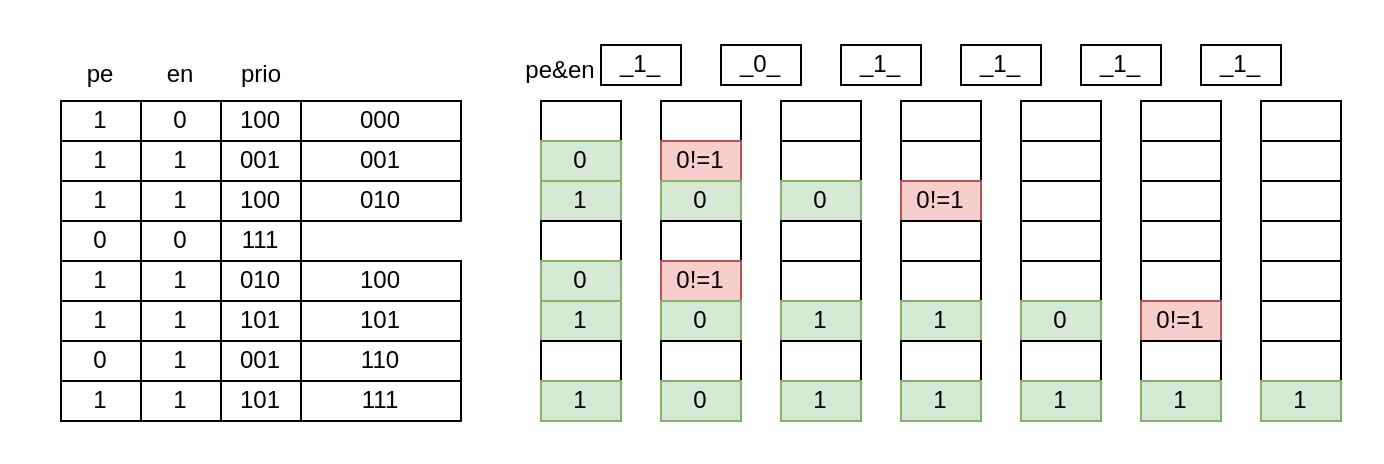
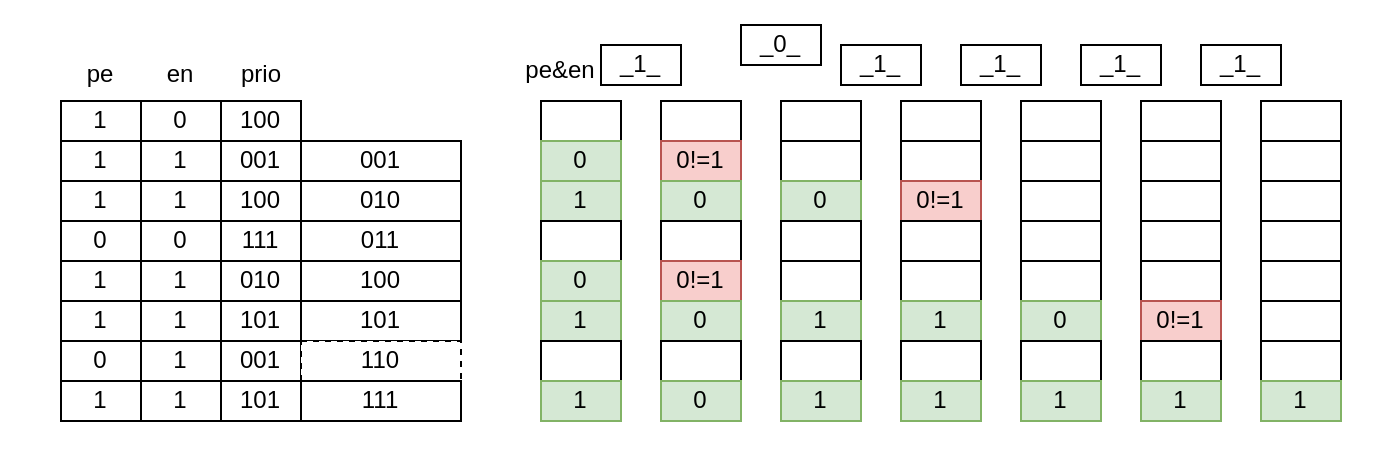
  <mxCell id="0" />
  <mxCell id="1" parent="0" />
  <mxCell id="2" value="100" style="rounded=0;whiteSpace=wrap;html=1;" vertex="1" parent="1"><mxGeometry x="110" y="50" width="40" height="20" as="geometry" /></mxCell>
- <mxCell id="3" value="000" style="rounded=0;whiteSpace=wrap;html=1;" vertex="1" parent="1"><mxGeometry x="150" y="50" width="80" height="20" as="geometry" /></mxCell>
  <mxCell id="4" value="001" style="rounded=0;whiteSpace=wrap;html=1;" vertex="1" parent="1"><mxGeometry x="110" y="70" width="40" height="20" as="geometry" /></mxCell>
  <mxCell id="5" value="001" style="rounded=0;whiteSpace=wrap;html=1;" vertex="1" parent="1"><mxGeometry x="150" y="70" width="80" height="20" as="geometry" /></mxCell>
  <mxCell id="6" value="100" style="rounded=0;whiteSpace=wrap;html=1;" vertex="1" parent="1"><mxGeometry x="110" y="90" width="40" height="20" as="geometry" /></mxCell>
  <mxCell id="7" value="010" style="rounded=0;whiteSpace=wrap;html=1;" vertex="1" parent="1"><mxGeometry x="150" y="90" width="80" height="20" as="geometry" /></mxCell>
  <mxCell id="8" value="111" style="rounded=0;whiteSpace=wrap;html=1;" vertex="1" parent="1"><mxGeometry x="110" y="110" width="40" height="20" as="geometry" /></mxCell>
+ <mxCell id="9" value="011" style="rounded=0;whiteSpace=wrap;html=1;" vertex="1" parent="1"><mxGeometry x="150" y="110" width="80" height="20" as="geometry" /></mxCell>
  <mxCell id="10" value="010" style="rounded=0;whiteSpace=wrap;html=1;" vertex="1" parent="1"><mxGeometry x="110" y="130" width="40" height="20" as="geometry" /></mxCell>
  <mxCell id="11" value="100" style="rounded=0;whiteSpace=wrap;html=1;" vertex="1" parent="1"><mxGeometry x="150" y="130" width="80" height="20" as="geometry" /></mxCell>
  <mxCell id="12" value="101" style="rounded=0;whiteSpace=wrap;html=1;" vertex="1" parent="1"><mxGeometry x="110" y="150" width="40" height="20" as="geometry" /></mxCell>
  <mxCell id="13" value="101" style="rounded=0;whiteSpace=wrap;html=1;" vertex="1" parent="1"><mxGeometry x="150" y="150" width="80" height="20" as="geometry" /></mxCell>
  <mxCell id="14" value="001" style="rounded=0;whiteSpace=wrap;html=1;" vertex="1" parent="1"><mxGeometry x="110" y="170" width="40" height="20" as="geometry" /></mxCell>
- <mxCell id="15" value="110" style="rounded=0;whiteSpace=wrap;html=1;" vertex="1" parent="1"><mxGeometry x="150" y="170" width="80" height="20" as="geometry" /></mxCell>
+ <mxCell id="15" value="110" style="rounded=0;whiteSpace=wrap;html=1;dashed=1;" vertex="1" parent="1"><mxGeometry x="150" y="170" width="80" height="20" as="geometry" /></mxCell>
  <mxCell id="16" value="101" style="rounded=0;whiteSpace=wrap;html=1;" vertex="1" parent="1"><mxGeometry x="110" y="190" width="40" height="20" as="geometry" /></mxCell>
  <mxCell id="17" value="111" style="rounded=0;whiteSpace=wrap;html=1;" vertex="1" parent="1"><mxGeometry x="150" y="190" width="80" height="20" as="geometry" /></mxCell>
  <mxCell id="18" value="en" style="text;html=1;strokeColor=none;fillColor=none;align=center;verticalAlign=middle;whiteSpace=wrap;rounded=0;" vertex="1" parent="1"><mxGeometry x="60" y="22" width="60" height="30" as="geometry" /></mxCell>
  <mxCell id="19" value="prio" style="text;html=1;align=center;verticalAlign=middle;resizable=0;points=[];autosize=1;strokeColor=none;fillColor=none;" vertex="1" parent="1"><mxGeometry x="110" y="22" width="40" height="30" as="geometry" /></mxCell>
  <mxCell id="20" value="0" style="rounded=0;whiteSpace=wrap;html=1;" vertex="1" parent="1"><mxGeometry x="70" y="50" width="40" height="20" as="geometry" /></mxCell>
  <mxCell id="21" value="1" style="rounded=0;whiteSpace=wrap;html=1;" vertex="1" parent="1"><mxGeometry x="70" y="70" width="40" height="20" as="geometry" /></mxCell>
  <mxCell id="22" value="1" style="rounded=0;whiteSpace=wrap;html=1;" vertex="1" parent="1"><mxGeometry x="70" y="90" width="40" height="20" as="geometry" /></mxCell>
  <mxCell id="23" value="0" style="rounded=0;whiteSpace=wrap;html=1;" vertex="1" parent="1"><mxGeometry x="70" y="110" width="40" height="20" as="geometry" /></mxCell>
  <mxCell id="24" value="1" style="rounded=0;whiteSpace=wrap;html=1;" vertex="1" parent="1"><mxGeometry x="70" y="130" width="40" height="20" as="geometry" /></mxCell>
  <mxCell id="25" value="1" style="rounded=0;whiteSpace=wrap;html=1;" vertex="1" parent="1"><mxGeometry x="70" y="150" width="40" height="20" as="geometry" /></mxCell>
  <mxCell id="26" value="1" style="rounded=0;whiteSpace=wrap;html=1;" vertex="1" parent="1"><mxGeometry x="70" y="170" width="40" height="20" as="geometry" /></mxCell>
  <mxCell id="27" value="1" style="rounded=0;whiteSpace=wrap;html=1;" vertex="1" parent="1"><mxGeometry x="70" y="190" width="40" height="20" as="geometry" /></mxCell>
  <mxCell id="28" value="" style="rounded=0;whiteSpace=wrap;html=1;" vertex="1" parent="1"><mxGeometry x="270" y="50" width="40" height="20" as="geometry" /></mxCell>
  <mxCell id="29" value="0" style="rounded=0;whiteSpace=wrap;html=1;fillColor=#d5e8d4;strokeColor=#82b366;" vertex="1" parent="1"><mxGeometry x="270" y="70" width="40" height="20" as="geometry" /></mxCell>
  <mxCell id="30" value="1" style="rounded=0;whiteSpace=wrap;html=1;fillColor=#d5e8d4;strokeColor=#82b366;" vertex="1" parent="1"><mxGeometry x="270" y="90" width="40" height="20" as="geometry" /></mxCell>
  <mxCell id="31" value="" style="rounded=0;whiteSpace=wrap;html=1;" vertex="1" parent="1"><mxGeometry x="270" y="110" width="40" height="20" as="geometry" /></mxCell>
  <mxCell id="32" value="0" style="rounded=0;whiteSpace=wrap;html=1;fillColor=#d5e8d4;strokeColor=#82b366;" vertex="1" parent="1"><mxGeometry x="270" y="130" width="40" height="20" as="geometry" /></mxCell>
  <mxCell id="33" value="1" style="rounded=0;whiteSpace=wrap;html=1;fillColor=#d5e8d4;strokeColor=#82b366;" vertex="1" parent="1"><mxGeometry x="270" y="150" width="40" height="20" as="geometry" /></mxCell>
  <mxCell id="34" value="" style="rounded=0;whiteSpace=wrap;html=1;" vertex="1" parent="1"><mxGeometry x="270" y="170" width="40" height="20" as="geometry" /></mxCell>
  <mxCell id="35" value="1" style="rounded=0;whiteSpace=wrap;html=1;fillColor=#d5e8d4;strokeColor=#82b366;" vertex="1" parent="1"><mxGeometry x="270" y="190" width="40" height="20" as="geometry" /></mxCell>
  <mxCell id="36" value="pe" style="text;html=1;strokeColor=none;fillColor=none;align=center;verticalAlign=middle;whiteSpace=wrap;rounded=0;" vertex="1" parent="1"><mxGeometry x="20" y="22" width="60" height="30" as="geometry" /></mxCell>
  <mxCell id="37" value="_1_" style="rounded=0;whiteSpace=wrap;html=1;" vertex="1" parent="1"><mxGeometry x="300" y="22" width="40" height="20" as="geometry" /></mxCell>
  <mxCell id="38" value="1" style="rounded=0;whiteSpace=wrap;html=1;" vertex="1" parent="1"><mxGeometry x="30" y="50" width="40" height="20" as="geometry" /></mxCell>
  <mxCell id="39" value="1" style="rounded=0;whiteSpace=wrap;html=1;" vertex="1" parent="1"><mxGeometry x="30" y="70" width="40" height="20" as="geometry" /></mxCell>
  <mxCell id="40" value="1" style="rounded=0;whiteSpace=wrap;html=1;" vertex="1" parent="1"><mxGeometry x="30" y="90" width="40" height="20" as="geometry" /></mxCell>
  <mxCell id="41" value="0" style="rounded=0;whiteSpace=wrap;html=1;" vertex="1" parent="1"><mxGeometry x="30" y="110" width="40" height="20" as="geometry" /></mxCell>
  <mxCell id="42" value="1" style="rounded=0;whiteSpace=wrap;html=1;" vertex="1" parent="1"><mxGeometry x="30" y="130" width="40" height="20" as="geometry" /></mxCell>
  <mxCell id="43" value="1" style="rounded=0;whiteSpace=wrap;html=1;" vertex="1" parent="1"><mxGeometry x="30" y="150" width="40" height="20" as="geometry" /></mxCell>
  <mxCell id="44" value="0" style="rounded=0;whiteSpace=wrap;html=1;" vertex="1" parent="1"><mxGeometry x="30" y="170" width="40" height="20" as="geometry" /></mxCell>
  <mxCell id="45" value="1" style="rounded=0;whiteSpace=wrap;html=1;" vertex="1" parent="1"><mxGeometry x="30" y="190" width="40" height="20" as="geometry" /></mxCell>
  <mxCell id="46" value="" style="rounded=0;whiteSpace=wrap;html=1;" vertex="1" parent="1"><mxGeometry x="330" y="50" width="40" height="20" as="geometry" /></mxCell>
  <mxCell id="47" value="0!=1" style="rounded=0;whiteSpace=wrap;html=1;fillColor=#f8cecc;strokeColor=#b85450;" vertex="1" parent="1"><mxGeometry x="330" y="70" width="40" height="20" as="geometry" /></mxCell>
  <mxCell id="48" value="0" style="rounded=0;whiteSpace=wrap;html=1;fillColor=#d5e8d4;strokeColor=#82b366;" vertex="1" parent="1"><mxGeometry x="330" y="90" width="40" height="20" as="geometry" /></mxCell>
  <mxCell id="49" value="" style="rounded=0;whiteSpace=wrap;html=1;" vertex="1" parent="1"><mxGeometry x="330" y="110" width="40" height="20" as="geometry" /></mxCell>
  <mxCell id="50" value="0!=1" style="rounded=0;whiteSpace=wrap;html=1;fillColor=#f8cecc;strokeColor=#b85450;" vertex="1" parent="1"><mxGeometry x="330" y="130" width="40" height="20" as="geometry" /></mxCell>
  <mxCell id="51" value="0" style="rounded=0;whiteSpace=wrap;html=1;fillColor=#d5e8d4;strokeColor=#82b366;" vertex="1" parent="1"><mxGeometry x="330" y="150" width="40" height="20" as="geometry" /></mxCell>
  <mxCell id="52" value="" style="rounded=0;whiteSpace=wrap;html=1;" vertex="1" parent="1"><mxGeometry x="330" y="170" width="40" height="20" as="geometry" /></mxCell>
  <mxCell id="53" value="0" style="rounded=0;whiteSpace=wrap;html=1;fillColor=#d5e8d4;strokeColor=#82b366;" vertex="1" parent="1"><mxGeometry x="330" y="190" width="40" height="20" as="geometry" /></mxCell>
  <mxCell id="54" value="" style="rounded=0;whiteSpace=wrap;html=1;" vertex="1" parent="1"><mxGeometry x="390" y="50" width="40" height="20" as="geometry" /></mxCell>
  <mxCell id="55" value="" style="rounded=0;whiteSpace=wrap;html=1;" vertex="1" parent="1"><mxGeometry x="390" y="70" width="40" height="20" as="geometry" /></mxCell>
  <mxCell id="56" value="0" style="rounded=0;whiteSpace=wrap;html=1;fillColor=#d5e8d4;strokeColor=#82b366;" vertex="1" parent="1"><mxGeometry x="390" y="90" width="40" height="20" as="geometry" /></mxCell>
  <mxCell id="57" value="" style="rounded=0;whiteSpace=wrap;html=1;" vertex="1" parent="1"><mxGeometry x="390" y="110" width="40" height="20" as="geometry" /></mxCell>
  <mxCell id="58" value="" style="rounded=0;whiteSpace=wrap;html=1;" vertex="1" parent="1"><mxGeometry x="390" y="130" width="40" height="20" as="geometry" /></mxCell>
  <mxCell id="59" value="1" style="rounded=0;whiteSpace=wrap;html=1;fillColor=#d5e8d4;strokeColor=#82b366;" vertex="1" parent="1"><mxGeometry x="390" y="150" width="40" height="20" as="geometry" /></mxCell>
  <mxCell id="60" value="" style="rounded=0;whiteSpace=wrap;html=1;" vertex="1" parent="1"><mxGeometry x="390" y="170" width="40" height="20" as="geometry" /></mxCell>
  <mxCell id="61" value="1" style="rounded=0;whiteSpace=wrap;html=1;fillColor=#d5e8d4;strokeColor=#82b366;" vertex="1" parent="1"><mxGeometry x="390" y="190" width="40" height="20" as="geometry" /></mxCell>
  <mxCell id="62" value="" style="rounded=0;whiteSpace=wrap;html=1;" vertex="1" parent="1"><mxGeometry x="450" y="50" width="40" height="20" as="geometry" /></mxCell>
  <mxCell id="63" value="" style="rounded=0;whiteSpace=wrap;html=1;" vertex="1" parent="1"><mxGeometry x="450" y="70" width="40" height="20" as="geometry" /></mxCell>
  <mxCell id="64" value="0!=1" style="rounded=0;whiteSpace=wrap;html=1;fillColor=#f8cecc;strokeColor=#b85450;" vertex="1" parent="1"><mxGeometry x="450" y="90" width="40" height="20" as="geometry" /></mxCell>
  <mxCell id="65" value="" style="rounded=0;whiteSpace=wrap;html=1;" vertex="1" parent="1"><mxGeometry x="450" y="110" width="40" height="20" as="geometry" /></mxCell>
  <mxCell id="66" value="" style="rounded=0;whiteSpace=wrap;html=1;" vertex="1" parent="1"><mxGeometry x="450" y="130" width="40" height="20" as="geometry" /></mxCell>
  <mxCell id="67" value="1" style="rounded=0;whiteSpace=wrap;html=1;fillColor=#d5e8d4;strokeColor=#82b366;" vertex="1" parent="1"><mxGeometry x="450" y="150" width="40" height="20" as="geometry" /></mxCell>
  <mxCell id="68" value="" style="rounded=0;whiteSpace=wrap;html=1;" vertex="1" parent="1"><mxGeometry x="450" y="170" width="40" height="20" as="geometry" /></mxCell>
  <mxCell id="69" value="1" style="rounded=0;whiteSpace=wrap;html=1;fillColor=#d5e8d4;strokeColor=#82b366;" vertex="1" parent="1"><mxGeometry x="450" y="190" width="40" height="20" as="geometry" /></mxCell>
  <mxCell id="70" value="" style="rounded=0;whiteSpace=wrap;html=1;" vertex="1" parent="1"><mxGeometry x="510" y="50" width="40" height="20" as="geometry" /></mxCell>
  <mxCell id="71" value="" style="rounded=0;whiteSpace=wrap;html=1;" vertex="1" parent="1"><mxGeometry x="510" y="70" width="40" height="20" as="geometry" /></mxCell>
  <mxCell id="72" value="" style="rounded=0;whiteSpace=wrap;html=1;" vertex="1" parent="1"><mxGeometry x="510" y="90" width="40" height="20" as="geometry" /></mxCell>
  <mxCell id="73" value="" style="rounded=0;whiteSpace=wrap;html=1;" vertex="1" parent="1"><mxGeometry x="510" y="110" width="40" height="20" as="geometry" /></mxCell>
  <mxCell id="74" value="" style="rounded=0;whiteSpace=wrap;html=1;" vertex="1" parent="1"><mxGeometry x="510" y="130" width="40" height="20" as="geometry" /></mxCell>
  <mxCell id="75" value="0" style="rounded=0;whiteSpace=wrap;html=1;fillColor=#d5e8d4;strokeColor=#82b366;" vertex="1" parent="1"><mxGeometry x="510" y="150" width="40" height="20" as="geometry" /></mxCell>
  <mxCell id="76" value="" style="rounded=0;whiteSpace=wrap;html=1;" vertex="1" parent="1"><mxGeometry x="510" y="170" width="40" height="20" as="geometry" /></mxCell>
  <mxCell id="77" value="1" style="rounded=0;whiteSpace=wrap;html=1;fillColor=#d5e8d4;strokeColor=#82b366;" vertex="1" parent="1"><mxGeometry x="510" y="190" width="40" height="20" as="geometry" /></mxCell>
  <mxCell id="78" value="" style="rounded=0;whiteSpace=wrap;html=1;" vertex="1" parent="1"><mxGeometry x="570" y="50" width="40" height="20" as="geometry" /></mxCell>
  <mxCell id="79" value="" style="rounded=0;whiteSpace=wrap;html=1;" vertex="1" parent="1"><mxGeometry x="570" y="70" width="40" height="20" as="geometry" /></mxCell>
  <mxCell id="80" value="" style="rounded=0;whiteSpace=wrap;html=1;" vertex="1" parent="1"><mxGeometry x="570" y="90" width="40" height="20" as="geometry" /></mxCell>
  <mxCell id="81" value="" style="rounded=0;whiteSpace=wrap;html=1;" vertex="1" parent="1"><mxGeometry x="570" y="110" width="40" height="20" as="geometry" /></mxCell>
  <mxCell id="82" value="" style="rounded=0;whiteSpace=wrap;html=1;" vertex="1" parent="1"><mxGeometry x="570" y="130" width="40" height="20" as="geometry" /></mxCell>
  <mxCell id="83" value="0!=1" style="rounded=0;whiteSpace=wrap;html=1;fillColor=#f8cecc;strokeColor=#b85450;" vertex="1" parent="1"><mxGeometry x="570" y="150" width="40" height="20" as="geometry" /></mxCell>
  <mxCell id="84" value="" style="rounded=0;whiteSpace=wrap;html=1;" vertex="1" parent="1"><mxGeometry x="570" y="170" width="40" height="20" as="geometry" /></mxCell>
  <mxCell id="85" value="1" style="rounded=0;whiteSpace=wrap;html=1;fillColor=#d5e8d4;strokeColor=#82b366;" vertex="1" parent="1"><mxGeometry x="570" y="190" width="40" height="20" as="geometry" /></mxCell>
  <mxCell id="86" value="pe&amp;amp;en" style="text;html=1;strokeColor=none;fillColor=none;align=center;verticalAlign=middle;whiteSpace=wrap;rounded=0;" vertex="1" parent="1"><mxGeometry x="250" y="20" width="60" height="30" as="geometry" /></mxCell>
  <mxCell id="87" value="_1_" style="rounded=0;whiteSpace=wrap;html=1;" vertex="1" parent="1"><mxGeometry x="300" y="22" width="40" height="20" as="geometry" /></mxCell>
  <mxCell id="88" value="_1_" style="rounded=0;whiteSpace=wrap;html=1;" vertex="1" parent="1"><mxGeometry x="600" y="22" width="40" height="20" as="geometry" /></mxCell>
- <mxCell id="89" value="_0_" style="rounded=0;whiteSpace=wrap;html=1;" vertex="1" parent="1"><mxGeometry x="360" y="22" width="40" height="20" as="geometry" /></mxCell>
+ <mxCell id="89" value="_0_" style="rounded=0;whiteSpace=wrap;html=1;" vertex="1" parent="1"><mxGeometry x="370" y="12" width="40" height="20" as="geometry" /></mxCell>
  <mxCell id="90" value="_1_" style="rounded=0;whiteSpace=wrap;html=1;" vertex="1" parent="1"><mxGeometry x="420" y="22" width="40" height="20" as="geometry" /></mxCell>
  <mxCell id="91" value="_1_" style="rounded=0;whiteSpace=wrap;html=1;" vertex="1" parent="1"><mxGeometry x="480" y="22" width="40" height="20" as="geometry" /></mxCell>
  <mxCell id="92" value="_1_" style="rounded=0;whiteSpace=wrap;html=1;" vertex="1" parent="1"><mxGeometry x="540" y="22" width="40" height="20" as="geometry" /></mxCell>
  <mxCell id="93" value="" style="rounded=0;whiteSpace=wrap;html=1;" vertex="1" parent="1"><mxGeometry x="630" y="50" width="40" height="20" as="geometry" /></mxCell>
  <mxCell id="94" value="" style="rounded=0;whiteSpace=wrap;html=1;" vertex="1" parent="1"><mxGeometry x="630" y="70" width="40" height="20" as="geometry" /></mxCell>
  <mxCell id="95" value="" style="rounded=0;whiteSpace=wrap;html=1;" vertex="1" parent="1"><mxGeometry x="630" y="90" width="40" height="20" as="geometry" /></mxCell>
  <mxCell id="96" value="" style="rounded=0;whiteSpace=wrap;html=1;" vertex="1" parent="1"><mxGeometry x="630" y="110" width="40" height="20" as="geometry" /></mxCell>
  <mxCell id="97" value="" style="rounded=0;whiteSpace=wrap;html=1;" vertex="1" parent="1"><mxGeometry x="630" y="130" width="40" height="20" as="geometry" /></mxCell>
  <mxCell id="98" value="" style="rounded=0;whiteSpace=wrap;html=1;" vertex="1" parent="1"><mxGeometry x="630" y="150" width="40" height="20" as="geometry" /></mxCell>
  <mxCell id="99" value="" style="rounded=0;whiteSpace=wrap;html=1;" vertex="1" parent="1"><mxGeometry x="630" y="170" width="40" height="20" as="geometry" /></mxCell>
  <mxCell id="100" value="1" style="rounded=0;whiteSpace=wrap;html=1;fillColor=#d5e8d4;strokeColor=#82b366;" vertex="1" parent="1"><mxGeometry x="630" y="190" width="40" height="20" as="geometry" /></mxCell>
